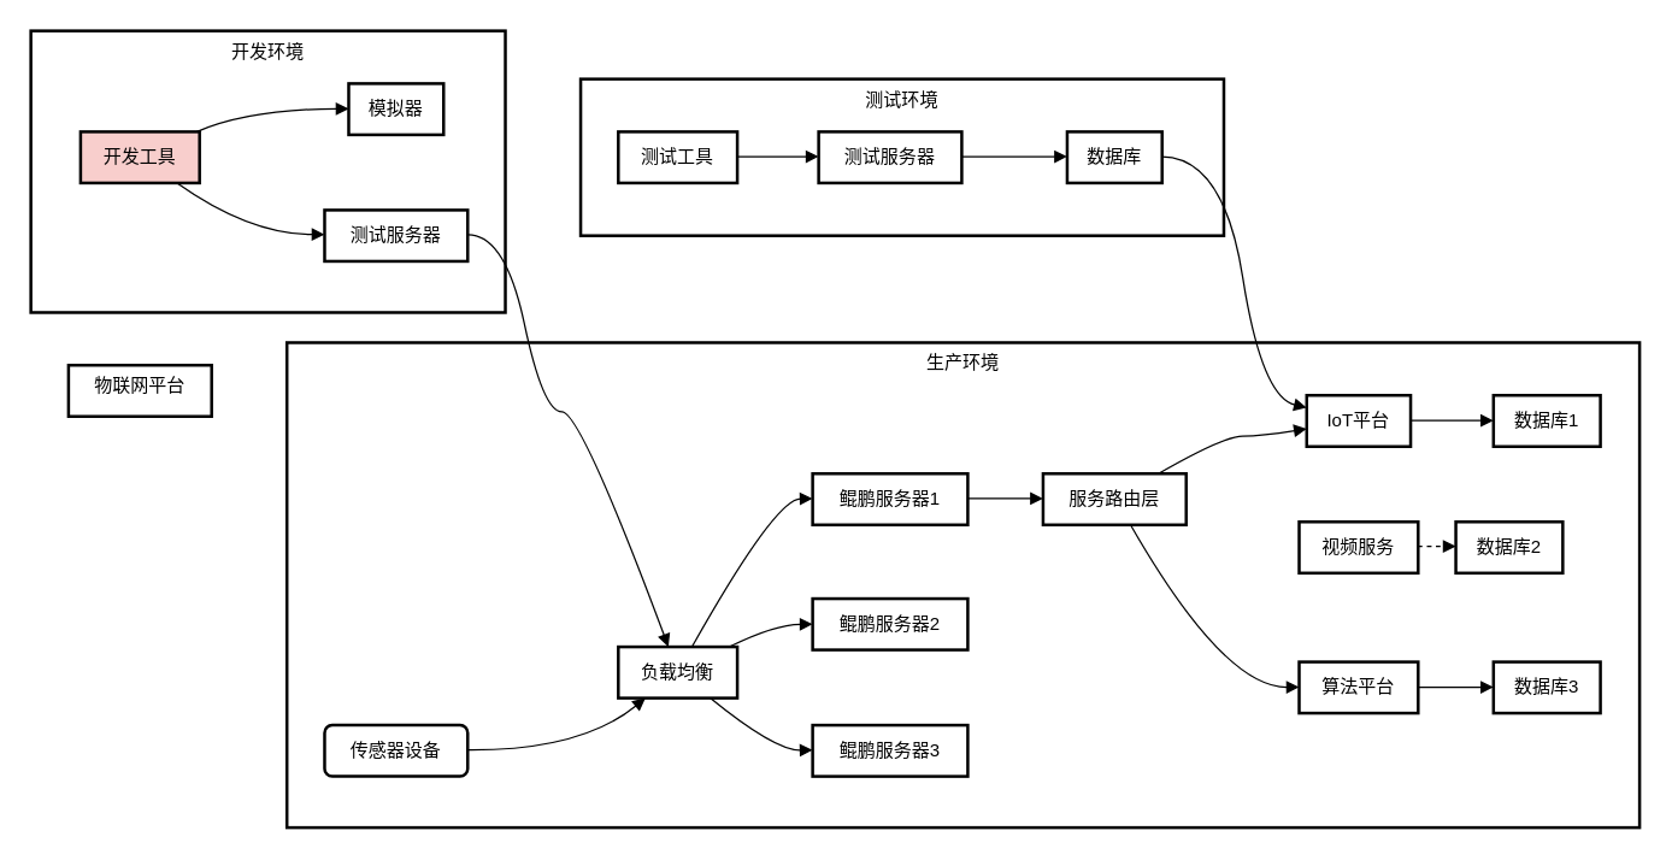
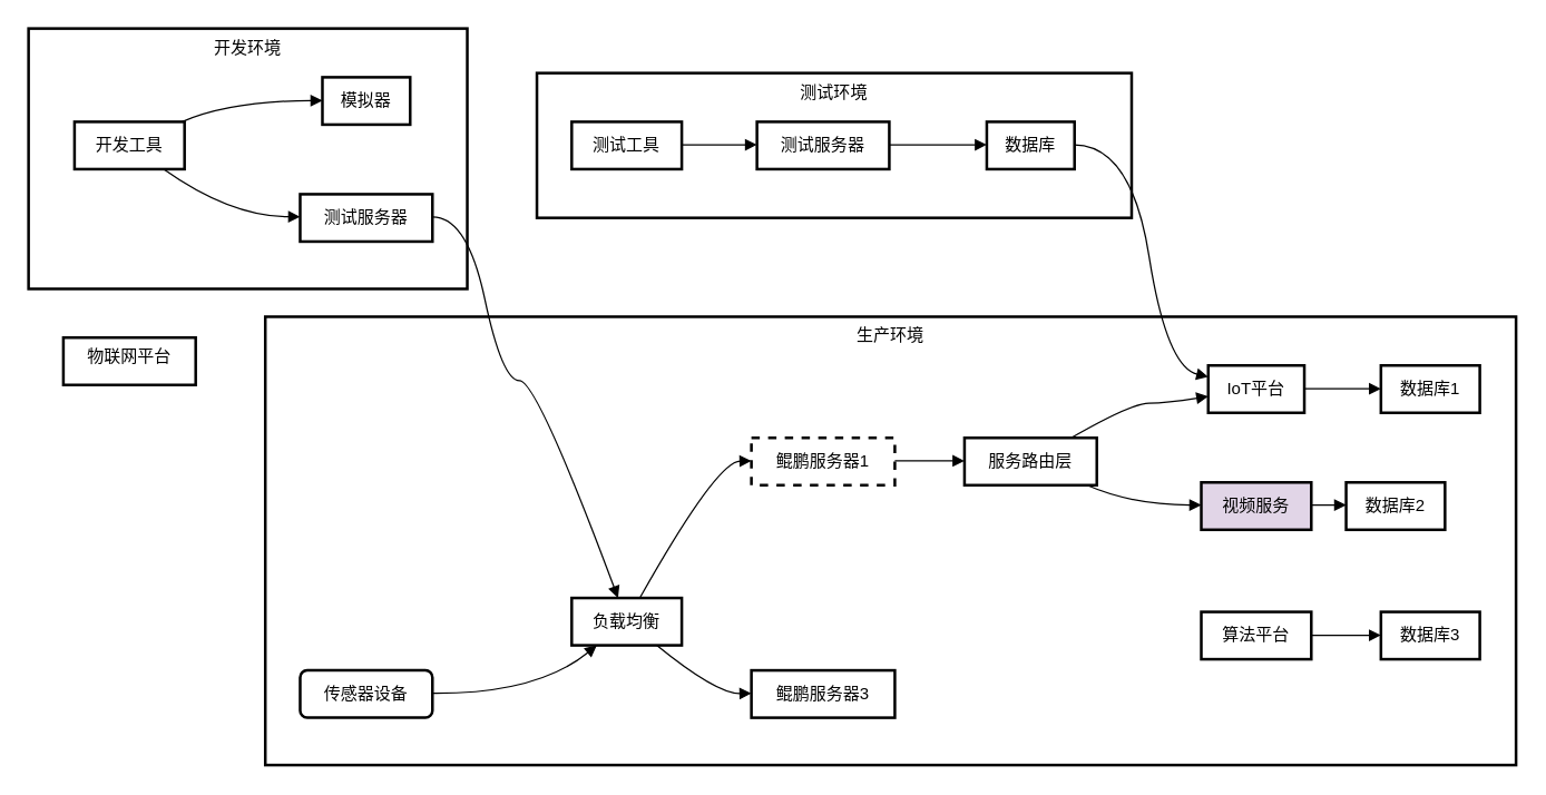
  <mxCell id="0" />
  <mxCell id="1" parent="0" />
  <mxCell id="2" value="生产环境" style="whiteSpace=wrap;strokeWidth=2;verticalAlign=top;" vertex="1" parent="1"><mxGeometry x="190" y="227" width="898" height="322" as="geometry" /></mxCell>
  <mxCell id="3" value="负载均衡" style="whiteSpace=wrap;strokeWidth=2;" vertex="1" parent="1"><mxGeometry x="410" y="429" width="79" height="34" as="geometry" /></mxCell>
  <mxCell id="4" value="传感器设备" style="whiteSpace=wrap;strokeWidth=2;rounded=1;" vertex="1" parent="1"><mxGeometry x="215" y="481" width="95" height="34" as="geometry" /></mxCell>
- <mxCell id="5" value="鲲鹏服务器1" style="whiteSpace=wrap;strokeWidth=2;" vertex="1" parent="1"><mxGeometry x="539" y="314" width="103" height="34" as="geometry" /></mxCell>
- <mxCell id="6" value="鲲鹏服务器2" style="whiteSpace=wrap;strokeWidth=2;" vertex="1" parent="1"><mxGeometry x="539" y="397" width="103" height="34" as="geometry" /></mxCell>
+ <mxCell id="5" value="鲲鹏服务器1" style="whiteSpace=wrap;strokeWidth=2;dashed=1;" vertex="1" parent="1"><mxGeometry x="539" y="314" width="103" height="34" as="geometry" /></mxCell>
  <mxCell id="7" value="鲲鹏服务器3" style="whiteSpace=wrap;strokeWidth=2;" vertex="1" parent="1"><mxGeometry x="539" y="481" width="103" height="34" as="geometry" /></mxCell>
  <mxCell id="8" value="服务路由层" style="whiteSpace=wrap;strokeWidth=2;" vertex="1" parent="1"><mxGeometry x="692" y="314" width="95" height="34" as="geometry" /></mxCell>
  <mxCell id="9" value="IoT平台" style="whiteSpace=wrap;strokeWidth=2;" vertex="1" parent="1"><mxGeometry x="867" y="262" width="69" height="34" as="geometry" /></mxCell>
- <mxCell id="10" value="视频服务" style="whiteSpace=wrap;strokeWidth=2;" vertex="1" parent="1"><mxGeometry x="862" y="346" width="79" height="34" as="geometry" /></mxCell>
+ <mxCell id="10" value="视频服务" style="whiteSpace=wrap;strokeWidth=2;fillColor=#e1d5e7;" vertex="1" parent="1"><mxGeometry x="862" y="346" width="79" height="34" as="geometry" /></mxCell>
  <mxCell id="11" value="算法平台" style="whiteSpace=wrap;strokeWidth=2;" vertex="1" parent="1"><mxGeometry x="862" y="439" width="79" height="34" as="geometry" /></mxCell>
  <mxCell id="12" value="数据库1" style="whiteSpace=wrap;strokeWidth=2;" vertex="1" parent="1"><mxGeometry x="991" y="262" width="71" height="34" as="geometry" /></mxCell>
  <mxCell id="13" value="数据库2" style="whiteSpace=wrap;strokeWidth=2;" vertex="1" parent="1"><mxGeometry x="966" y="346" width="71" height="34" as="geometry" /></mxCell>
  <mxCell id="14" value="数据库3" style="whiteSpace=wrap;strokeWidth=2;" vertex="1" parent="1"><mxGeometry x="991" y="439" width="71" height="34" as="geometry" /></mxCell>
  <mxCell id="15" value="测试环境" style="whiteSpace=wrap;strokeWidth=2;verticalAlign=top;" vertex="1" parent="1"><mxGeometry x="385" y="52" width="427" height="104" as="geometry" /></mxCell>
  <mxCell id="16" value="测试服务器" style="whiteSpace=wrap;strokeWidth=2;" vertex="1" parent="1"><mxGeometry x="543" y="87" width="95" height="34" as="geometry" /></mxCell>
  <mxCell id="17" value="测试工具" style="whiteSpace=wrap;strokeWidth=2;" vertex="1" parent="1"><mxGeometry x="410" y="87" width="79" height="34" as="geometry" /></mxCell>
  <mxCell id="18" value="数据库" style="whiteSpace=wrap;strokeWidth=2;" vertex="1" parent="1"><mxGeometry x="708" y="87" width="63" height="34" as="geometry" /></mxCell>
  <mxCell id="19" value="开发环境" style="whiteSpace=wrap;strokeWidth=2;verticalAlign=top;" vertex="1" parent="1"><mxGeometry x="20" y="20" width="315" height="187" as="geometry" /></mxCell>
  <mxCell id="20" value="模拟器" style="whiteSpace=wrap;strokeWidth=2;" vertex="1" parent="1"><mxGeometry x="231" y="55" width="63" height="34" as="geometry" /></mxCell>
- <mxCell id="21" value="开发工具" style="whiteSpace=wrap;strokeWidth=2;fillColor=#f8cecc;" vertex="1" parent="1"><mxGeometry x="53" y="87" width="79" height="34" as="geometry" /></mxCell>
+ <mxCell id="21" value="开发工具" style="whiteSpace=wrap;strokeWidth=2;" vertex="1" parent="1"><mxGeometry x="53" y="87" width="79" height="34" as="geometry" /></mxCell>
  <mxCell id="22" value="测试服务器" style="whiteSpace=wrap;strokeWidth=2;" vertex="1" parent="1"><mxGeometry x="215" y="139" width="95" height="34" as="geometry" /></mxCell>
  <mxCell id="23" value="物联网平台" style="whiteSpace=wrap;strokeWidth=2;verticalAlign=top;" vertex="1" parent="1"><mxGeometry x="45" y="242" width="95" height="34" as="geometry" /></mxCell>
  <mxCell id="24" value="" style="curved=1;startArrow=none;endArrow=block;exitX=0.984;exitY=-0.007;entryX=0;entryY=0.493;rounded=0;" edge="1" parent="1" source="21" target="20"><mxGeometry relative="1" as="geometry"><Array as="points"><mxPoint x="165" y="72" /></Array></mxGeometry></mxCell>
  <mxCell id="25" value="" style="curved=1;startArrow=none;endArrow=block;exitX=0.797;exitY=0.978;entryX=0;entryY=0.478;rounded=0;" edge="1" parent="1" source="21" target="22"><mxGeometry relative="1" as="geometry"><Array as="points"><mxPoint x="165" y="155" /></Array></mxGeometry></mxCell>
  <mxCell id="26" value="" style="curved=1;startArrow=none;endArrow=block;exitX=1;exitY=0.485;entryX=0.002;entryY=0.485;rounded=0;" edge="1" parent="1" source="17" target="16"><mxGeometry relative="1" as="geometry"><Array as="points" /></mxGeometry></mxCell>
  <mxCell id="27" value="" style="curved=1;startArrow=none;endArrow=block;exitX=1.002;exitY=0.485;entryX=0.006;entryY=0.485;rounded=0;" edge="1" parent="1" source="16" target="18"><mxGeometry relative="1" as="geometry"><Array as="points" /></mxGeometry></mxCell>
  <mxCell id="28" value="" style="curved=1;startArrow=none;endArrow=block;exitX=1;exitY=0.485;entryX=0.236;entryY=0.985;rounded=0;" edge="1" parent="1" source="4" target="3"><mxGeometry relative="1" as="geometry"><Array as="points"><mxPoint x="385" y="498" /></Array></mxGeometry></mxCell>
  <mxCell id="29" value="" style="curved=1;startArrow=none;endArrow=block;exitX=0.619;exitY=0;entryX=0;entryY=0.485;rounded=0;" edge="1" parent="1" source="3" target="5"><mxGeometry relative="1" as="geometry"><Array as="points"><mxPoint x="514" y="331" /></Array></mxGeometry></mxCell>
- <mxCell id="30" value="" style="curved=1;startArrow=none;endArrow=block;exitX=0.931;exitY=0;entryX=0;entryY=0.5;rounded=0;" edge="1" parent="1" source="3" target="6"><mxGeometry relative="1" as="geometry"><Array as="points"><mxPoint x="514" y="414" /></Array></mxGeometry></mxCell>
  <mxCell id="31" value="" style="curved=1;startArrow=none;endArrow=block;exitX=0.764;exitY=0.985;entryX=0;entryY=0.485;rounded=0;" edge="1" parent="1" source="3" target="7"><mxGeometry relative="1" as="geometry"><Array as="points"><mxPoint x="514" y="498" /></Array></mxGeometry></mxCell>
  <mxCell id="32" value="" style="curved=1;startArrow=none;endArrow=block;exitX=1.004;exitY=0.485;entryX=0.004;entryY=0.485;rounded=0;" edge="1" parent="1" source="5" target="8"><mxGeometry relative="1" as="geometry"><Array as="points" /></mxGeometry></mxCell>
  <mxCell id="33" value="" style="curved=1;startArrow=none;endArrow=block;exitX=0.81;exitY=-0.007;entryX=0.003;entryY=0.651;rounded=0;" edge="1" parent="1" source="8" target="9"><mxGeometry relative="1" as="geometry"><Array as="points"><mxPoint x="812" y="289" /><mxPoint x="837" y="289" /></Array></mxGeometry></mxCell>
- <mxCell id="35" value="" style="curved=1;startArrow=none;endArrow=block;exitX=0.606;exitY=0.978;entryX=0.005;entryY=0.493;rounded=0;" edge="1" parent="1" source="8" target="11"><mxGeometry relative="1" as="geometry"><Array as="points"><mxPoint x="812" y="456" /></Array></mxGeometry></mxCell>
+ <mxCell id="34" value="" style="curved=1;startArrow=none;endArrow=block;exitX=0.907;exitY=0.978;entryX=0.005;entryY=0.478;rounded=0;" edge="1" parent="1" source="8" target="10"><mxGeometry relative="1" as="geometry"><Array as="points"><mxPoint x="812" y="362" /></Array></mxGeometry></mxCell>
  <mxCell id="36" value="" style="curved=1;startArrow=none;endArrow=block;exitX=1.008;exitY=0.493;entryX=0.006;entryY=0.493;rounded=0;" edge="1" parent="1" source="9" target="12"><mxGeometry relative="1" as="geometry"><Array as="points" /></mxGeometry></mxCell>
- <mxCell id="37" value="" style="curved=1;startArrow=none;endArrow=block;exitX=1.005;exitY=0.478;entryX=0.006;entryY=0.478;rounded=0;dashed=1;" edge="1" parent="1" source="10" target="13"><mxGeometry relative="1" as="geometry"><Array as="points" /></mxGeometry></mxCell>
+ <mxCell id="37" value="" style="curved=1;startArrow=none;endArrow=block;exitX=1.005;exitY=0.478;entryX=0.006;entryY=0.478;rounded=0;" edge="1" parent="1" source="10" target="13"><mxGeometry relative="1" as="geometry"><Array as="points" /></mxGeometry></mxCell>
  <mxCell id="38" value="" style="curved=1;startArrow=none;endArrow=block;exitX=1.005;exitY=0.493;entryX=0.006;entryY=0.493;rounded=0;" edge="1" parent="1" source="11" target="14"><mxGeometry relative="1" as="geometry"><Array as="points" /></mxGeometry></mxCell>
  <mxCell id="39" value="" style="curved=1;startArrow=none;endArrow=block;exitX=1;exitY=0.478;entryX=0.421;entryY=0;rounded=0;" edge="1" parent="1" source="22" target="3"><mxGeometry relative="1" as="geometry"><Array as="points"><mxPoint x="335" y="155" /><mxPoint x="360" y="273" /><mxPoint x="385" y="273" /></Array></mxGeometry></mxCell>
  <mxCell id="40" value="" style="curved=1;startArrow=none;endArrow=block;exitX=1.006;exitY=0.485;entryX=0.003;entryY=0.242;rounded=0;" edge="1" parent="1" source="18" target="9"><mxGeometry relative="1" as="geometry"><Array as="points"><mxPoint x="812" y="104" /><mxPoint x="837" y="263" /></Array></mxGeometry></mxCell>
